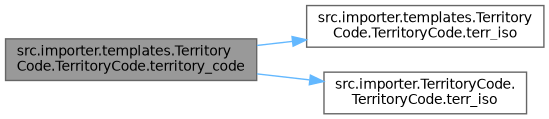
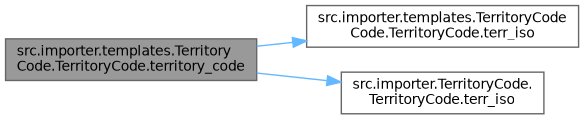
  digraph {
    rankdir=LR
    node [color=grey40 fillcolor=white fontname=Helvetica fontsize=10 shape=box style=filled]
    edge [color=steelblue1 fontname=Helvetica fontsize=10 labelfontname=Helvetica labelfontsize=10 style=solid]
    n1 [color=gray40 fillcolor=grey60 fontcolor=black height=0.2 label="src.importer.templates.Territory\lCode.TerritoryCode.territory_code" width=0.4]
-   n2 [height=0.2 label="src.importer.templates.Territory\lCode.TerritoryCode.terr_iso" width=0.4]
+   n2 [height=0.2 label="src.importer.templates.TerritoryCode\lCode.TerritoryCode.terr_iso" width=0.4]
    n3 [height=0.2 label="src.importer.TerritoryCode.\lTerritoryCode.terr_iso" width=0.4]
    n1 -> n2
    n1 -> n3
  }
